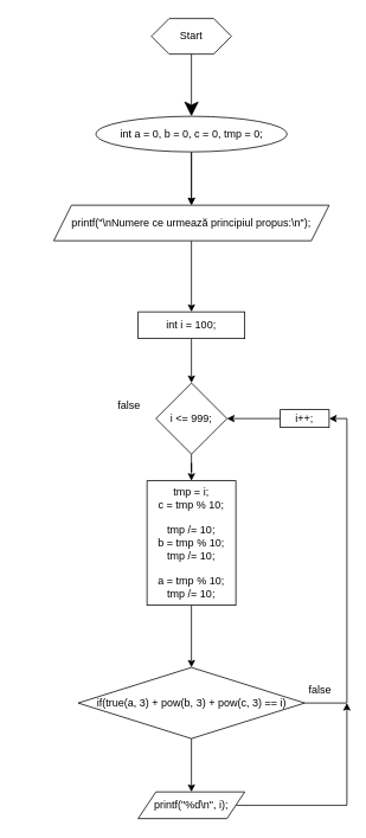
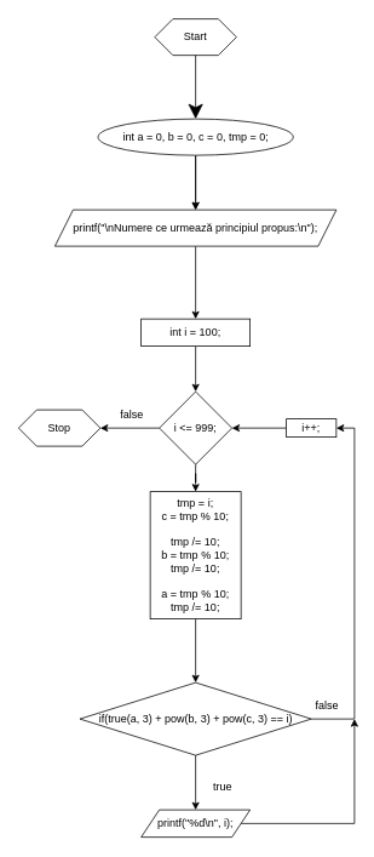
  <mxCell id="0" />
  <mxCell id="1" parent="0" />
  <mxCell id="2" value="Start" style="shape=hexagon;perimeter=hexagonPerimeter2;whiteSpace=wrap;html=1;fixedSize=1;hachureGap=4;pointerEvents=0;" parent="1" vertex="1"><mxGeometry x="170" y="20" width="90" height="40" as="geometry" /></mxCell>
  <mxCell id="3" value="" style="endArrow=classic;html=1;startSize=14;endSize=14;sourcePerimeterSpacing=8;targetPerimeterSpacing=8;exitX=0.5;exitY=1;exitDx=0;exitDy=0;entryX=0.5;entryY=0;entryDx=0;entryDy=0;" parent="1" source="2" edge="1" target="6"><mxGeometry width="50" height="50" relative="1" as="geometry"><mxPoint x="300" y="110" as="sourcePoint" /><mxPoint x="215" y="120" as="targetPoint" /></mxGeometry></mxCell>
  <mxCell id="4" value="" style="edgeStyle=orthogonalEdgeStyle;rounded=0;orthogonalLoop=1;jettySize=auto;html=1;" edge="1" parent="1" source="6" target="8"><mxGeometry relative="1" as="geometry" /></mxCell>
  <mxCell id="5" value="" style="edgeStyle=orthogonalEdgeStyle;rounded=0;orthogonalLoop=1;jettySize=auto;html=1;" edge="1" parent="1" source="6" target="8"><mxGeometry relative="1" as="geometry" /></mxCell>
  <mxCell id="6" value="int a = 0, b = 0, c = 0, tmp = 0;" style="ellipse;whiteSpace=wrap;html=1;" vertex="1" parent="1"><mxGeometry x="107.5" y="130" width="215" height="40" as="geometry" /></mxCell>
  <mxCell id="7" value="" style="edgeStyle=orthogonalEdgeStyle;rounded=0;orthogonalLoop=1;jettySize=auto;html=1;" edge="1" parent="1" source="8" target="10"><mxGeometry relative="1" as="geometry" /></mxCell>
  <mxCell id="8" value="printf(&quot;\nNumere ce urmează principiul propus:\n&quot;);" style="shape=parallelogram;perimeter=parallelogramPerimeter;whiteSpace=wrap;html=1;fixedSize=1;" vertex="1" parent="1"><mxGeometry x="60" y="230" width="310" height="40" as="geometry" /></mxCell>
  <mxCell id="9" value="" style="edgeStyle=orthogonalEdgeStyle;rounded=0;orthogonalLoop=1;jettySize=auto;html=1;" edge="1" parent="1" source="10" target="13"><mxGeometry relative="1" as="geometry" /></mxCell>
  <mxCell id="10" value="int i = 100;" style="rounded=0;whiteSpace=wrap;html=1;" vertex="1" parent="1"><mxGeometry x="155" y="350" width="120" height="30" as="geometry" /></mxCell>
  <mxCell id="11" value="" style="edgeStyle=orthogonalEdgeStyle;rounded=0;orthogonalLoop=1;jettySize=auto;html=1;" edge="1" parent="1" source="13" target="15"><mxGeometry relative="1" as="geometry" /></mxCell>
+ <mxCell id="12" value="" style="edgeStyle=orthogonalEdgeStyle;rounded=0;orthogonalLoop=1;jettySize=auto;html=1;" edge="1" parent="1" source="13" target="23"><mxGeometry relative="1" as="geometry" /></mxCell>
  <mxCell id="13" value="i &lt;= 999;" style="rhombus;whiteSpace=wrap;html=1;" vertex="1" parent="1"><mxGeometry x="175" y="430" width="80" height="80" as="geometry" /></mxCell>
  <mxCell id="14" value="" style="edgeStyle=orthogonalEdgeStyle;rounded=0;orthogonalLoop=1;jettySize=auto;html=1;" edge="1" parent="1" source="15" target="17"><mxGeometry relative="1" as="geometry" /></mxCell>
  <mxCell id="15" value="tmp = i; &lt;br&gt;c = tmp % 10; &lt;br&gt;&lt;br&gt;tmp /= 10; &lt;br&gt;b = tmp % 10;&lt;br&gt;tmp /= 10; &lt;br&gt;&lt;br&gt;a = tmp % 10; &lt;br&gt;tmp /= 10;" style="rounded=0;whiteSpace=wrap;html=1;" vertex="1" parent="1"><mxGeometry x="165" y="540" width="100" height="140" as="geometry" /></mxCell>
  <mxCell id="16" style="edgeStyle=orthogonalEdgeStyle;rounded=0;orthogonalLoop=1;jettySize=auto;html=1;" edge="1" parent="1" source="17"><mxGeometry relative="1" as="geometry"><mxPoint x="370" y="470" as="targetPoint" /><Array as="points"><mxPoint x="390" y="790" /><mxPoint x="390" y="470" /></Array></mxGeometry></mxCell>
  <mxCell id="17" value="if(true(a, 3) + pow(b, 3) + pow(c, 3) == i)" style="rhombus;whiteSpace=wrap;html=1;" vertex="1" parent="1"><mxGeometry x="87.5" y="750" width="255" height="80" as="geometry" /></mxCell>
  <mxCell id="18" value="" style="endArrow=classic;html=1;rounded=0;exitX=0.5;exitY=1;exitDx=0;exitDy=0;" edge="1" parent="1" source="17" target="20"><mxGeometry width="50" height="50" relative="1" as="geometry"><mxPoint x="170" y="930" as="sourcePoint" /><mxPoint x="220" y="880" as="targetPoint" /></mxGeometry></mxCell>
  <mxCell id="19" style="edgeStyle=orthogonalEdgeStyle;rounded=0;orthogonalLoop=1;jettySize=auto;html=1;entryX=1;entryY=1;entryDx=0;entryDy=0;" edge="1" parent="1" source="20" target="22"><mxGeometry relative="1" as="geometry" /></mxCell>
  <mxCell id="20" value="printf(&quot;%d\n&quot;, i);" style="shape=parallelogram;perimeter=parallelogramPerimeter;whiteSpace=wrap;html=1;fixedSize=1;" vertex="1" parent="1"><mxGeometry x="155" y="890" width="120" height="30" as="geometry" /></mxCell>
+ <mxCell id="21" value="true" style="text;html=1;strokeColor=none;fillColor=none;align=center;verticalAlign=middle;whiteSpace=wrap;rounded=0;" vertex="1" parent="1"><mxGeometry x="215" y="850" width="60" height="30" as="geometry" /></mxCell>
  <mxCell id="22" value="false" style="text;html=1;strokeColor=none;fillColor=none;align=center;verticalAlign=middle;whiteSpace=wrap;rounded=0;" vertex="1" parent="1"><mxGeometry x="330" y="760" width="60" height="30" as="geometry" /></mxCell>
+ <mxCell id="23" value="Stop" style="shape=hexagon;perimeter=hexagonPerimeter2;whiteSpace=wrap;html=1;fixedSize=1;hachureGap=4;pointerEvents=0;" vertex="1" parent="1"><mxGeometry y="450" width="90" height="40" as="geometry" x="20" /></mxCell>
  <mxCell id="24" value="false" style="text;html=1;strokeColor=none;fillColor=none;align=center;verticalAlign=middle;whiteSpace=wrap;rounded=0;" vertex="1" parent="1"><mxGeometry x="115" y="440" width="60" height="30" as="geometry" /></mxCell>
  <mxCell id="25" style="edgeStyle=orthogonalEdgeStyle;rounded=0;orthogonalLoop=1;jettySize=auto;html=1;entryX=1;entryY=0.5;entryDx=0;entryDy=0;" edge="1" parent="1" source="26" target="13"><mxGeometry relative="1" as="geometry" /></mxCell>
  <mxCell id="26" value="i++;" style="rounded=0;whiteSpace=wrap;html=1;" vertex="1" parent="1"><mxGeometry x="315" y="460" width="55" height="20" as="geometry" /></mxCell>
